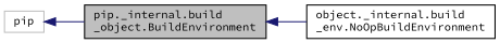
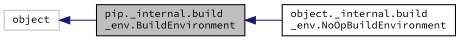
  digraph {
    fontname="Source Code Pro"
    rankdir=LR
    node [color=black fillcolor=white fontname="Source Code Pro" fontsize=10 shape=record style=filled]
    edge [color=midnightblue dir=back fontname="Source Code Pro" fontsize=10 labelfontname=Helvetica labelfontsize=10 style=solid]
-   n1 [fillcolor=grey75 fontcolor=black height=0.2 label="pip._internal.build\l_object.BuildEnvironment" width=0.4]
+   n1 [fillcolor=grey75 fontcolor=black height=0.2 label="pip._internal.build\l_env.BuildEnvironment" width=0.4]
    n2 [height=0.2 label="object._internal.build\l_env.NoOpBuildEnvironment" width=0.4]
-   n3 [color=grey75 height=0.2 label=pip width=0.4]
+   n3 [color=grey75 height=0.2 label=object width=0.4]
    n1 -> n2
    n3 -> n1
  }
